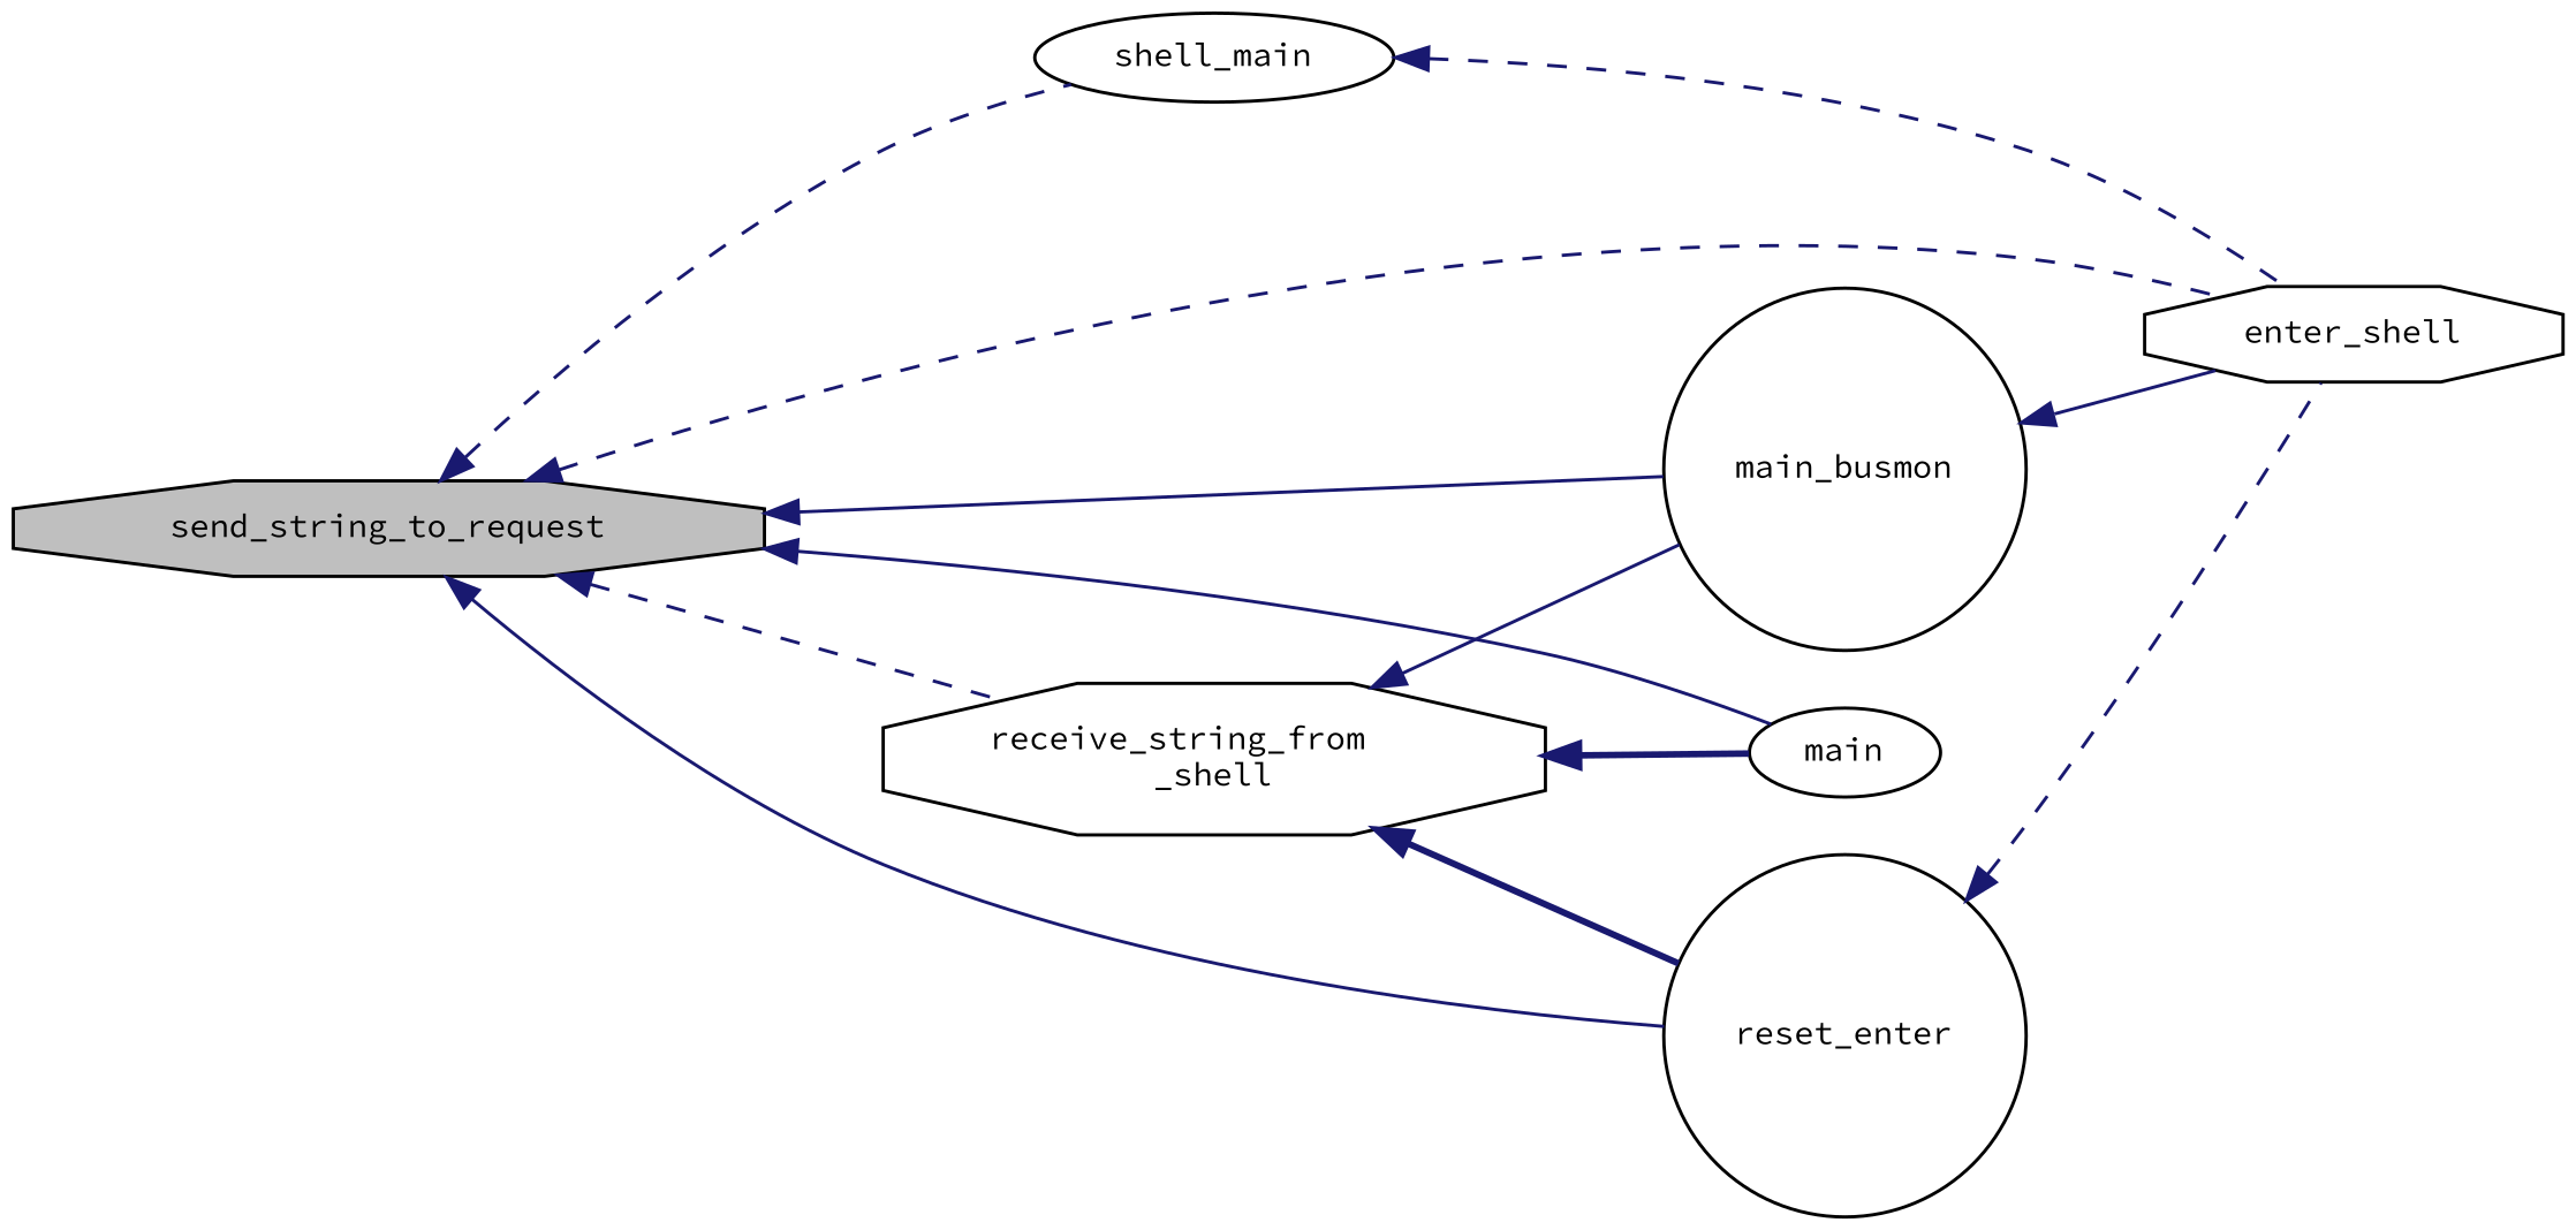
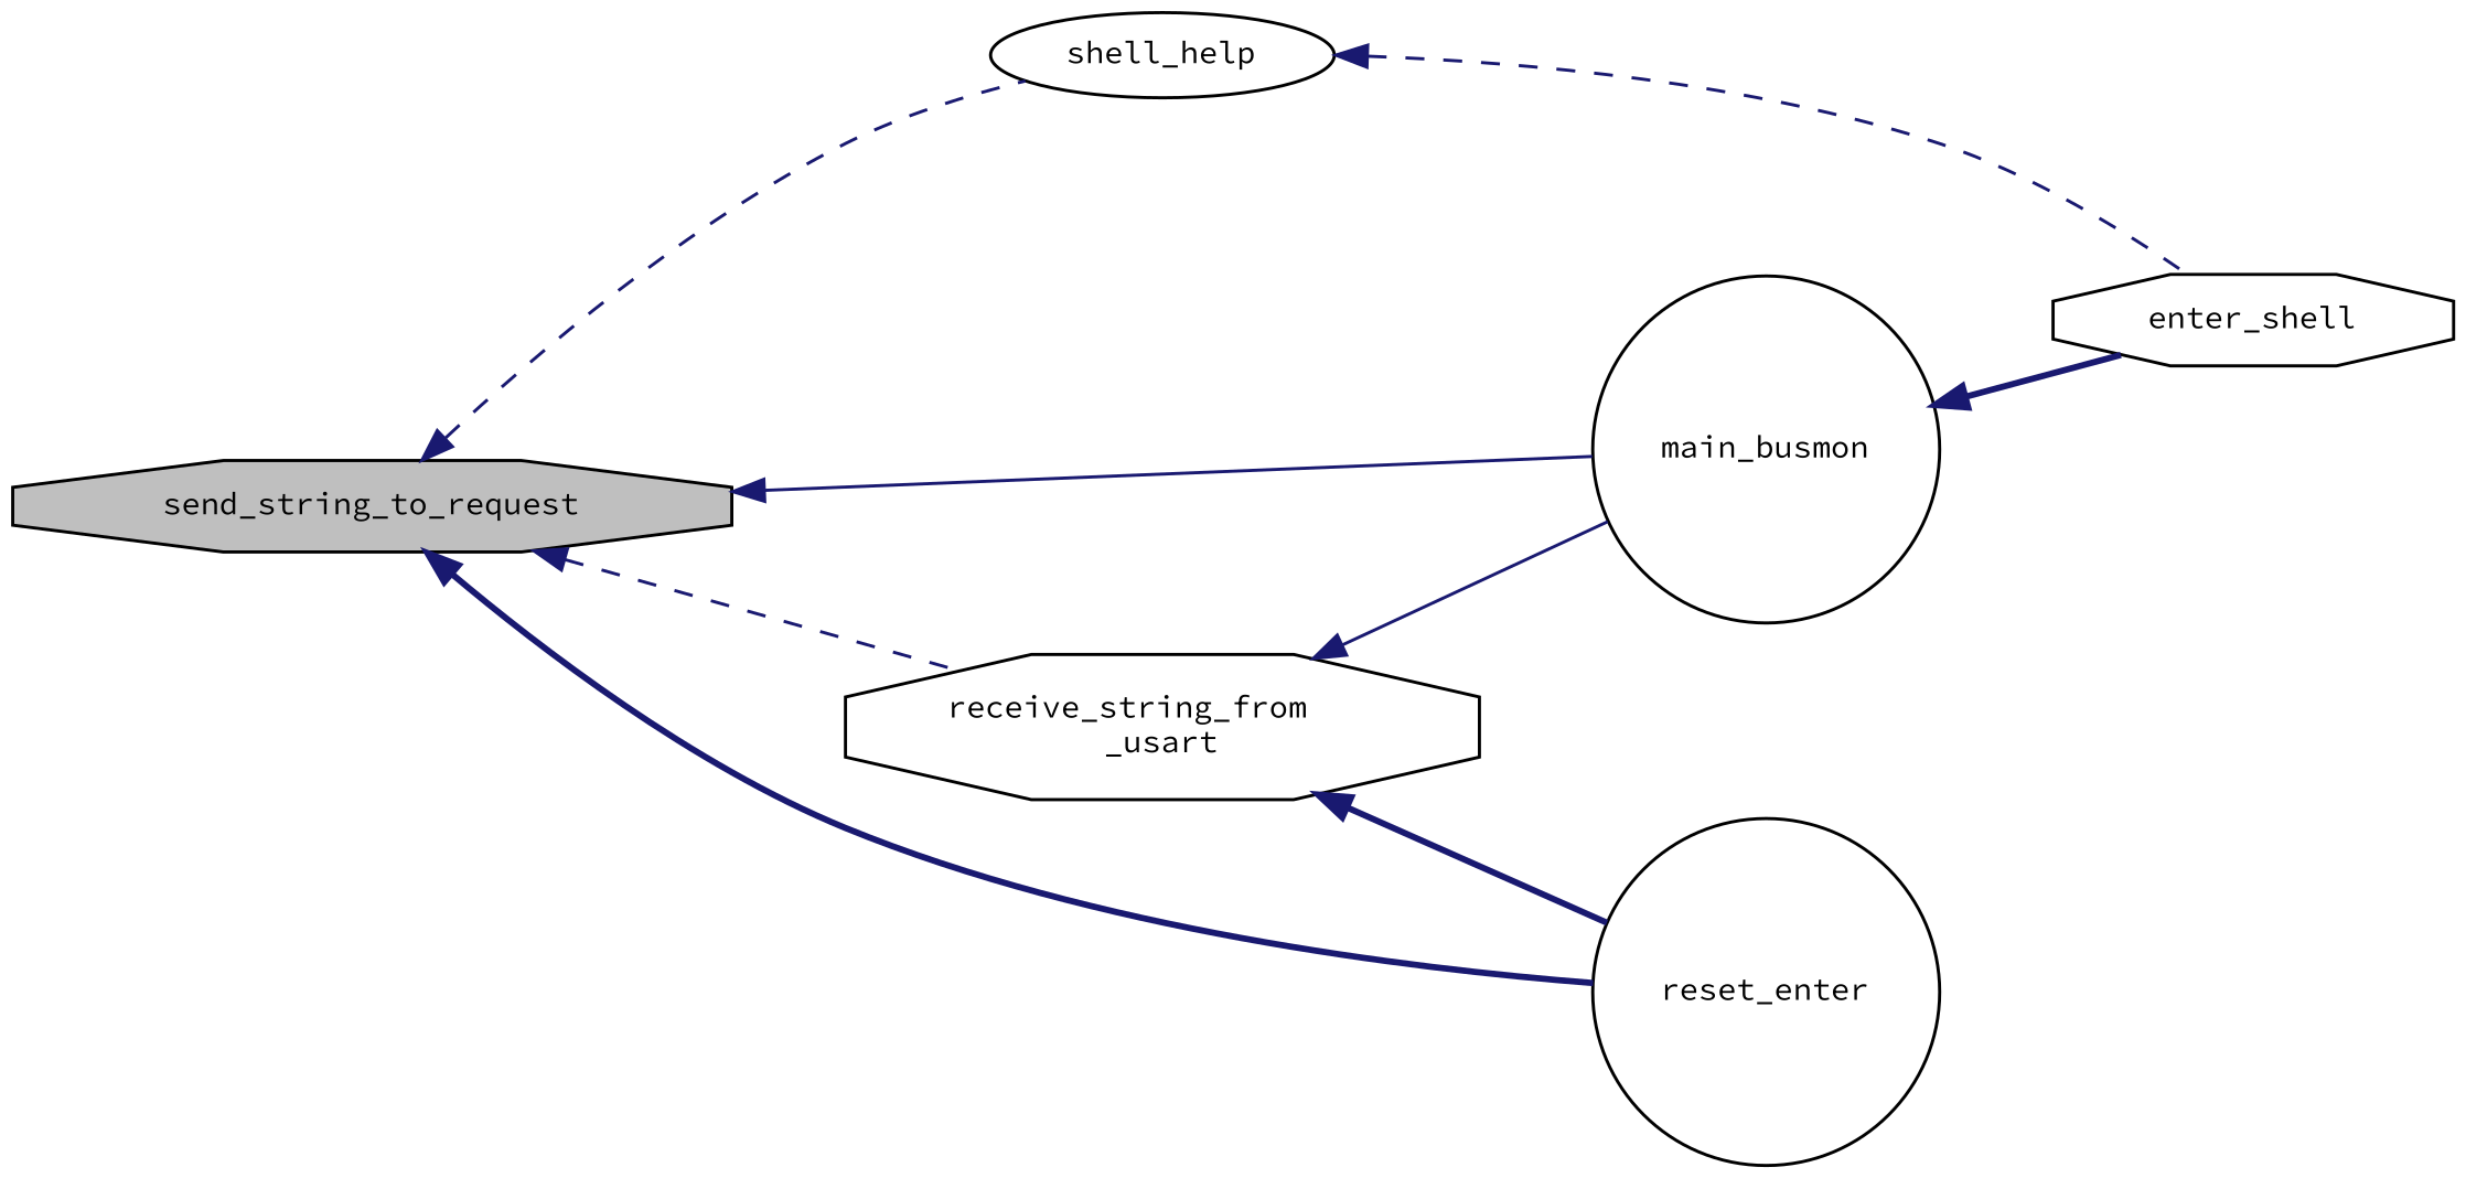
  digraph {
    fontname="Source Code Pro"
    rankdir=LR
    node [color=black fillcolor=white fontname="Source Code Pro" fontsize=10 shape=octagon style=filled]
    edge [color=midnightblue dir=back fontname="Source Code Pro" fontsize=10 labelfontname=Helvetica labelfontsize=10 style=dashed]
    n1 [fillcolor=grey75 fontcolor=black height=0.2 label=send_string_to_request width=0.4]
    n2 [height=0.2 label=main_busmon shape=circle width=0.4]
    n3 [height=0.2 label=enter_shell width=0.4]
-   n4 [height=0.2 label=main shape=ellipse width=0.4]
-   n5 [height=0.2 label="receive_string_from\l_shell" width=0.4]
+   n5 [height=0.2 label="receive_string_from\l_usart" width=0.4]
    n6 [height=0.2 label=reset_enter shape=circle width=0.4]
-   n7 [height=0.2 label=shell_main shape=ellipse width=0.4]
+   n7 [height=0.2 label=shell_help shape=ellipse width=0.4]
    n1 -> n2 [style=solid]
-   n1 -> n3
-   n1 -> n4 [style=solid]
    n1 -> n5
-   n1 -> n6 [style=solid]
+   n1 -> n6 [style=bold]
    n1 -> n7
-   n2 -> n3 [style=solid]
+   n2 -> n3 [style=bold]
    n5 -> n2 [style=solid]
-   n5 -> n4 [style=bold]
    n5 -> n6 [style=bold]
-   n6 -> n3
    n7 -> n3
  }
